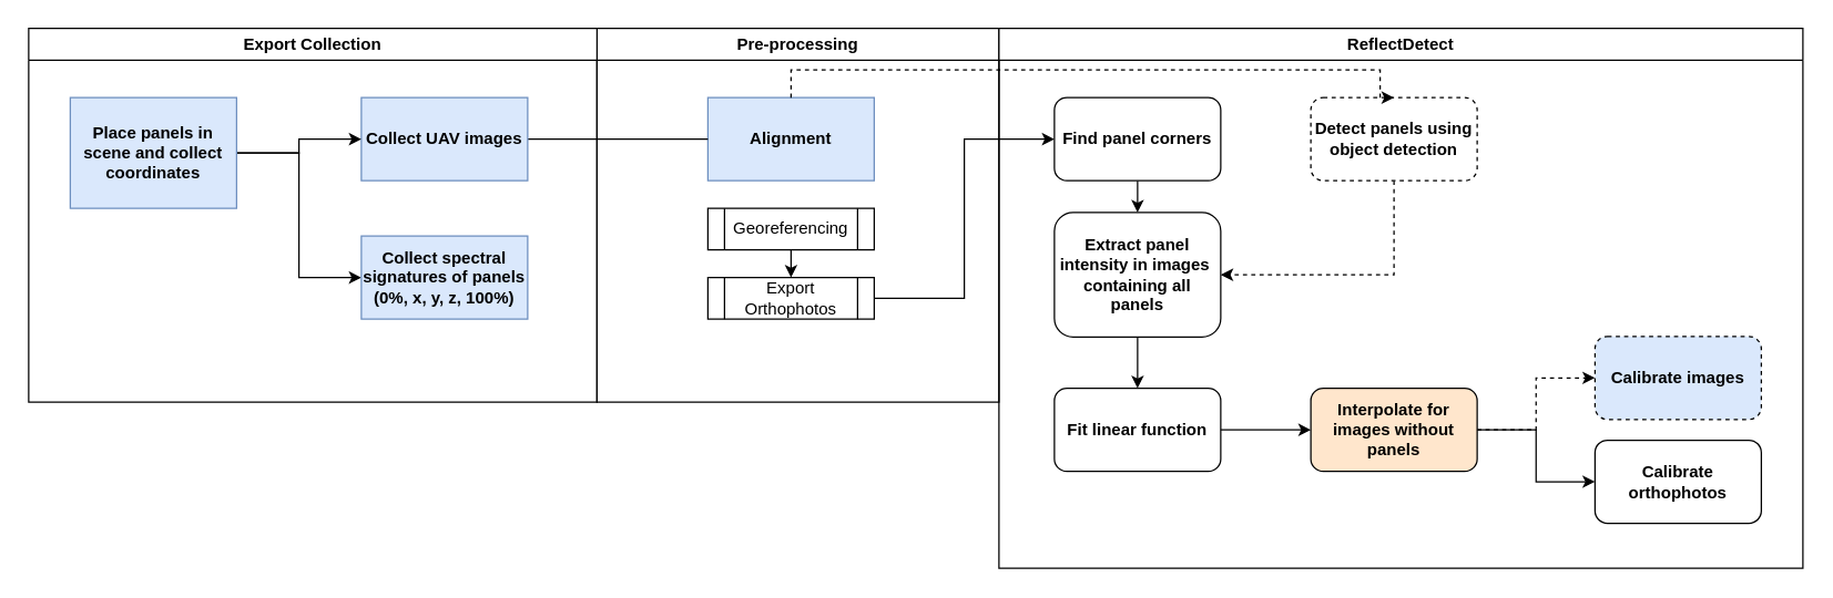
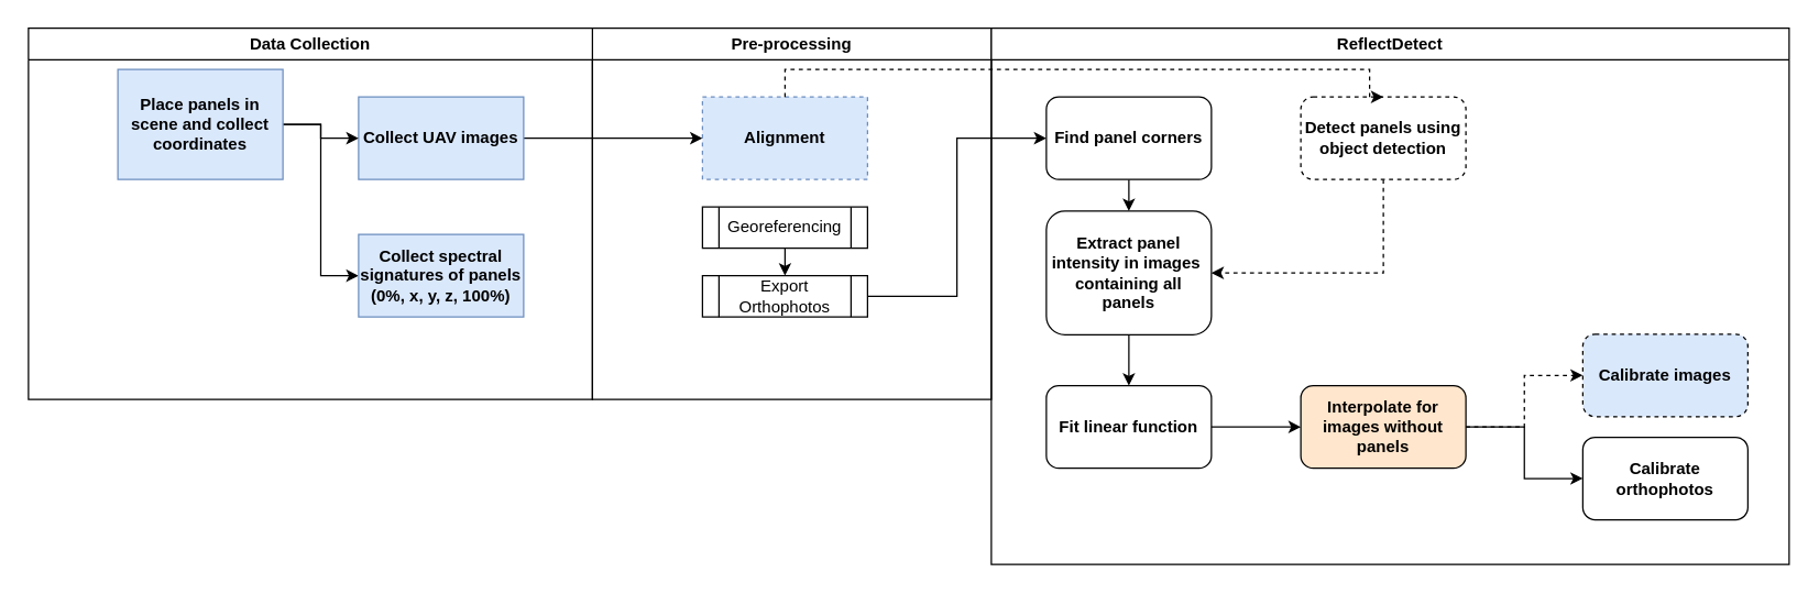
  <mxCell id="0" />
  <mxCell id="1" parent="0" />
  <mxCell id="2" value="Pre-processing" style="swimlane;whiteSpace=wrap;html=1;" parent="1" vertex="1"><mxGeometry x="430" width="290" height="270" as="geometry" y="20" /></mxCell>
- <mxCell id="3" value="Alignment" style="rounded=0;whiteSpace=wrap;html=1;fontStyle=1;fillColor=#dae8fc;strokeColor=#6c8ebf;" parent="2" vertex="1"><mxGeometry x="80" y="50" width="120" height="60" as="geometry" /></mxCell>
+ <mxCell id="3" value="Alignment" style="rounded=0;whiteSpace=wrap;html=1;fontStyle=1;fillColor=#dae8fc;strokeColor=#6c8ebf;dashed=1;" parent="2" vertex="1"><mxGeometry x="80" y="50" width="120" height="60" as="geometry" /></mxCell>
  <mxCell id="4" style="edgeStyle=orthogonalEdgeStyle;rounded=0;orthogonalLoop=1;jettySize=auto;html=1;exitX=0.5;exitY=1;exitDx=0;exitDy=0;entryX=0.5;entryY=0;entryDx=0;entryDy=0;" parent="2" source="5" target="6" edge="1"><mxGeometry relative="1" as="geometry"><mxPoint x="140.0" y="195" as="targetPoint" /></mxGeometry></mxCell>
  <mxCell id="5" value="Georeferencing" style="shape=process;whiteSpace=wrap;html=1;backgroundOutline=1;" parent="2" vertex="1"><mxGeometry x="80" y="130" width="120" height="30" as="geometry" /></mxCell>
  <mxCell id="6" value="Export Orthophotos" style="shape=process;whiteSpace=wrap;html=1;backgroundOutline=1;" parent="2" vertex="1"><mxGeometry x="80" y="180" width="120" height="30" as="geometry" /></mxCell>
- <mxCell id="7" style="edgeStyle=orthogonalEdgeStyle;rounded=0;orthogonalLoop=1;jettySize=auto;html=1;endArrow=none;" parent="1" source="24" target="3" edge="1"><mxGeometry relative="1" as="geometry" /></mxCell>
+ <mxCell id="7" style="edgeStyle=orthogonalEdgeStyle;rounded=0;orthogonalLoop=1;jettySize=auto;html=1;" parent="1" source="24" target="3" edge="1"><mxGeometry relative="1" as="geometry" /></mxCell>
  <mxCell id="8" value="ReflectDetect" style="swimlane;whiteSpace=wrap;html=1;" parent="1" vertex="1"><mxGeometry x="720" width="580" height="390" as="geometry" y="20" /></mxCell>
  <mxCell id="9" style="edgeStyle=orthogonalEdgeStyle;rounded=0;orthogonalLoop=1;jettySize=auto;html=1;exitX=0.5;exitY=1;exitDx=0;exitDy=0;entryX=0.5;entryY=0;entryDx=0;entryDy=0;" parent="8" source="10" target="11" edge="1"><mxGeometry relative="1" as="geometry" /></mxCell>
  <mxCell id="10" value="Find panel corners " style="rounded=1;whiteSpace=wrap;html=1;fontStyle=1" parent="8" vertex="1"><mxGeometry x="40" y="50" width="120" height="60" as="geometry" /></mxCell>
  <mxCell id="11" value="&lt;div&gt;Extract panel intensity in images&amp;nbsp;&lt;/div&gt;&lt;div&gt;containing all panels &lt;br&gt;&lt;/div&gt;" style="rounded=1;whiteSpace=wrap;html=1;fontStyle=1" parent="8" vertex="1"><mxGeometry x="40" y="133" width="120" height="90" as="geometry" /></mxCell>
  <mxCell id="12" style="edgeStyle=orthogonalEdgeStyle;rounded=0;orthogonalLoop=1;jettySize=auto;html=1;exitX=0.5;exitY=1;exitDx=0;exitDy=0;entryX=0.5;entryY=0;entryDx=0;entryDy=0;" parent="8" source="11" target="15" edge="1"><mxGeometry relative="1" as="geometry"><mxPoint x="200" y="522" as="sourcePoint" /></mxGeometry></mxCell>
  <mxCell id="13" style="edgeStyle=orthogonalEdgeStyle;rounded=0;orthogonalLoop=1;jettySize=auto;html=1;exitX=0.5;exitY=1;exitDx=0;exitDy=0;dashed=1;entryX=1;entryY=0.5;entryDx=0;entryDy=0;" parent="8" source="14" target="11" edge="1"><mxGeometry relative="1" as="geometry"><mxPoint x="280" y="255" as="targetPoint" /></mxGeometry></mxCell>
  <mxCell id="14" value="&lt;div&gt;Detect panels using &lt;br&gt;&lt;/div&gt;object detection" style="rounded=1;whiteSpace=wrap;html=1;dashed=1;fontStyle=1" parent="8" vertex="1"><mxGeometry x="225" y="50" width="120" height="60" as="geometry" /></mxCell>
  <mxCell id="15" value="Fit linear function" style="rounded=1;whiteSpace=wrap;html=1;fontStyle=1" parent="8" vertex="1"><mxGeometry x="40" y="260" width="120" height="60" as="geometry" /></mxCell>
  <mxCell id="16" value="&lt;div&gt;Calibrate orthophotos&lt;/div&gt;" style="rounded=1;whiteSpace=wrap;html=1;fontStyle=1" parent="8" vertex="1"><mxGeometry x="430" y="297.5" width="120" height="60" as="geometry" /></mxCell>
  <mxCell id="17" style="edgeStyle=orthogonalEdgeStyle;rounded=0;orthogonalLoop=1;jettySize=auto;html=1;exitX=1;exitY=0.5;exitDx=0;exitDy=0;entryX=0;entryY=0.5;entryDx=0;entryDy=0;" parent="8" source="21" target="16" edge="1"><mxGeometry relative="1" as="geometry" /></mxCell>
  <mxCell id="18" value="&lt;div&gt;Calibrate images&lt;/div&gt;" style="rounded=1;whiteSpace=wrap;html=1;dashed=1;fontStyle=1;fillColor=#dae8fc;" parent="8" vertex="1"><mxGeometry x="430" y="222.5" width="120" height="60" as="geometry" /></mxCell>
  <mxCell id="19" value="" style="edgeStyle=orthogonalEdgeStyle;rounded=0;orthogonalLoop=1;jettySize=auto;html=1;exitX=1;exitY=0.5;exitDx=0;exitDy=0;entryX=0;entryY=0.5;entryDx=0;entryDy=0;" parent="8" source="15" target="21" edge="1"><mxGeometry relative="1" as="geometry"><mxPoint x="410" y="680" as="sourcePoint" /><mxPoint x="690" y="520" as="targetPoint" /></mxGeometry></mxCell>
  <mxCell id="20" style="edgeStyle=orthogonalEdgeStyle;rounded=0;orthogonalLoop=1;jettySize=auto;html=1;exitX=1;exitY=0.5;exitDx=0;exitDy=0;entryX=0;entryY=0.5;entryDx=0;entryDy=0;dashed=1;" parent="8" source="21" target="18" edge="1"><mxGeometry relative="1" as="geometry" /></mxCell>
  <mxCell id="21" value="Interpolate  for images without panels" style="rounded=1;whiteSpace=wrap;html=1;fontStyle=1;fillColor=#ffe6cc;" parent="8" vertex="1"><mxGeometry x="225" y="260" width="120" height="60" as="geometry" /></mxCell>
  <mxCell id="22" style="edgeStyle=orthogonalEdgeStyle;rounded=0;orthogonalLoop=1;jettySize=auto;html=1;entryX=0;entryY=0.5;entryDx=0;entryDy=0;" parent="1" source="6" target="10" edge="1"><mxGeometry relative="1" as="geometry"><mxPoint x="810" y="100" as="targetPoint" /></mxGeometry></mxCell>
- <mxCell id="23" value="Export Collection" style="swimlane;whiteSpace=wrap;html=1;" parent="1" vertex="1"><mxGeometry x="20" width="410" height="270" as="geometry" y="20" /></mxCell>
+ <mxCell id="23" value="Data Collection" style="swimlane;whiteSpace=wrap;html=1;" parent="1" vertex="1"><mxGeometry x="20" width="410" height="270" as="geometry" y="20" /></mxCell>
  <mxCell id="24" value="&lt;div&gt;Collect UAV images &lt;br&gt;&lt;/div&gt;" style="rounded=0;whiteSpace=wrap;html=1;fontStyle=1;fillColor=#dae8fc;strokeColor=#6c8ebf;" parent="23" vertex="1"><mxGeometry x="240" y="50" width="120" height="60" as="geometry" /></mxCell>
  <mxCell id="25" style="edgeStyle=orthogonalEdgeStyle;rounded=0;orthogonalLoop=1;jettySize=auto;html=1;entryX=0;entryY=0.5;entryDx=0;entryDy=0;" parent="23" source="27" target="24" edge="1"><mxGeometry relative="1" as="geometry" /></mxCell>
  <mxCell id="26" style="edgeStyle=orthogonalEdgeStyle;rounded=0;orthogonalLoop=1;jettySize=auto;html=1;entryX=0;entryY=0.5;entryDx=0;entryDy=0;" parent="23" source="27" target="28" edge="1"><mxGeometry relative="1" as="geometry" /></mxCell>
- <mxCell id="27" value="&lt;div&gt;Place panels in scene and collect coordinates&lt;br&gt;&lt;/div&gt;" style="rounded=0;whiteSpace=wrap;html=1;fontStyle=1;fillColor=#dae8fc;strokeColor=#6c8ebf;" parent="23" vertex="1"><mxGeometry x="30" y="50" width="120" height="80" as="geometry" /></mxCell>
+ <mxCell id="27" value="&lt;div&gt;Place panels in scene and collect coordinates&lt;br&gt;&lt;/div&gt;" style="rounded=0;whiteSpace=wrap;html=1;fontStyle=1;fillColor=#dae8fc;strokeColor=#6c8ebf;" parent="23" vertex="1"><mxGeometry x="65" y="30" width="120" height="80" as="geometry" /></mxCell>
  <mxCell id="28" value="Collect spectral signatures of panels (0%, x, y, z, 100%)" style="rounded=0;whiteSpace=wrap;html=1;fontStyle=1;fillColor=#dae8fc;strokeColor=#6c8ebf;" parent="23" vertex="1"><mxGeometry x="240" y="150" width="120" height="60" as="geometry" /></mxCell>
  <mxCell id="29" style="edgeStyle=orthogonalEdgeStyle;rounded=0;orthogonalLoop=1;jettySize=auto;html=1;exitX=0.5;exitY=0;exitDx=0;exitDy=0;entryX=0.5;entryY=0;entryDx=0;entryDy=0;dashed=1;" parent="1" source="3" target="14" edge="1"><mxGeometry relative="1" as="geometry"><Array as="points"><mxPoint x="570" y="50" /><mxPoint x="995" y="50" /></Array></mxGeometry></mxCell>
